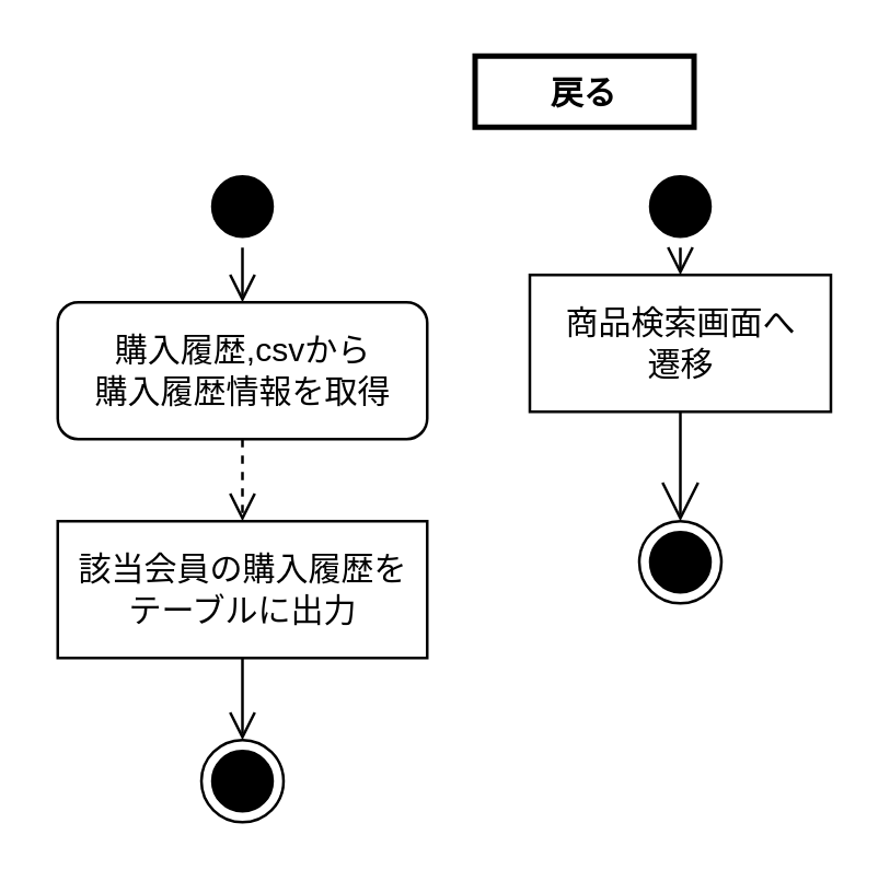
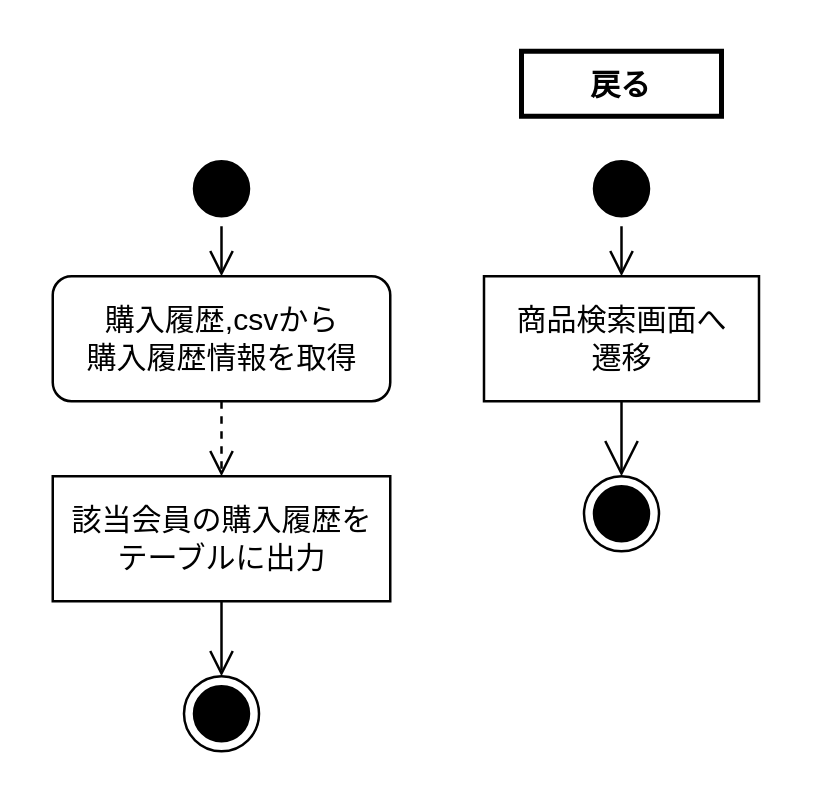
  <mxCell id="0" />
  <mxCell id="1" parent="0" />
  <mxCell id="2" value="" style="ellipse;html=1;shape=startState;fillColor=#000000;strokeColor=#000000;" parent="1" vertex="1"><mxGeometry x="233" y="60" width="30" height="30" as="geometry" /></mxCell>
  <mxCell id="3" value="" style="edgeStyle=orthogonalEdgeStyle;html=1;verticalAlign=bottom;endArrow=open;endSize=8;strokeColor=#000000;" parent="1" source="2" target="4" edge="1"><mxGeometry relative="1" as="geometry"><mxPoint x="249" y="150" as="targetPoint" /></mxGeometry></mxCell>
- <mxCell id="4" value="商品検索画面へ&lt;br&gt;遷移" style="html=1;fillColor=#FFFFFF;fontColor=#000000;strokeColor=#000000;" parent="1" vertex="1"><mxGeometry x="193" y="100" width="110" height="50" as="geometry" /></mxCell>
- <mxCell id="5" value="戻る" style="text;align=center;fontStyle=1;verticalAlign=middle;spacingLeft=3;spacingRight=3;strokeColor=#000000;rotatable=0;points=[[0,0.5],[1,0.5]];portConstraint=eastwest;fontColor=#000000;fillColor=#FFFFFF;strokeWidth=2;" parent="1" vertex="1"><mxGeometry x="173" y="20" width="80" height="26" as="geometry" /></mxCell>
+ <mxCell id="4" value="商品検索画面へ&lt;br&gt;遷移" style="html=1;fillColor=#FFFFFF;fontColor=#000000;strokeColor=#000000;" parent="1" vertex="1"><mxGeometry x="193" y="110" width="110" height="50" as="geometry" /></mxCell>
+ <mxCell id="5" value="戻る" style="text;align=center;fontStyle=1;verticalAlign=middle;spacingLeft=3;spacingRight=3;strokeColor=#000000;rotatable=0;points=[[0,0.5],[1,0.5]];portConstraint=eastwest;fontColor=#000000;fillColor=#FFFFFF;strokeWidth=2;" parent="1" vertex="1"><mxGeometry x="208" y="20" width="80" height="26" as="geometry" /></mxCell>
  <mxCell id="6" value="" style="ellipse;html=1;shape=endState;fillColor=#000000;strokeColor=#000000;fontColor=#000000;" parent="1" vertex="1"><mxGeometry x="233" y="190" width="30" height="30" as="geometry" /></mxCell>
  <mxCell id="7" value="" style="endArrow=open;endFill=1;endSize=12;html=1;strokeColor=#000000;fontColor=#000000;exitX=0.5;exitY=1;exitDx=0;exitDy=0;entryX=0.5;entryY=0;entryDx=0;entryDy=0;" parent="1" source="4" target="6" edge="1"><mxGeometry width="160" relative="1" as="geometry"><mxPoint x="419" y="530" as="sourcePoint" /><mxPoint x="579" y="530" as="targetPoint" /></mxGeometry></mxCell>
  <mxCell id="8" value="" style="ellipse;html=1;shape=startState;fillColor=#000000;strokeColor=#000000;" parent="1" vertex="1"><mxGeometry x="73" y="60" width="30" height="30" as="geometry" /></mxCell>
  <mxCell id="9" value="" style="edgeStyle=orthogonalEdgeStyle;html=1;verticalAlign=bottom;endArrow=open;endSize=8;strokeColor=#000000;entryX=0.5;entryY=0;entryDx=0;entryDy=0;exitX=0.5;exitY=1;exitDx=0;exitDy=0;" parent="1" source="8" edge="1" target="10"><mxGeometry relative="1" as="geometry"><mxPoint x="88" y="110" as="targetPoint" /><mxPoint x="-63" y="100" as="sourcePoint" /></mxGeometry></mxCell>
  <mxCell id="10" value="購入履歴,csvから&lt;br&gt;購入履歴情報を取得" style="html=1;fillColor=#FFFFFF;fontColor=#000000;strokeColor=#000000;rounded=1;" parent="1" vertex="1"><mxGeometry x="20.5" y="110" width="135" height="50" as="geometry" /></mxCell>
  <mxCell id="11" value="" style="ellipse;html=1;shape=endState;fillColor=#000000;strokeColor=#000000;fontColor=#000000;" parent="1" vertex="1"><mxGeometry x="73" y="270" width="30" height="30" as="geometry" /></mxCell>
  <mxCell id="12" value="" style="edgeStyle=orthogonalEdgeStyle;html=1;verticalAlign=bottom;endArrow=open;endSize=8;strokeColor=#000000;dashed=1;" parent="1" source="10" target="13" edge="1"><mxGeometry relative="1" as="geometry"><mxPoint x="298.5" y="241" as="targetPoint" /><mxPoint x="138" y="160" as="sourcePoint" /></mxGeometry></mxCell>
  <mxCell id="13" value="該当会員の購入履歴を&lt;br&gt;テーブルに出力" style="html=1;fillColor=#FFFFFF;fontColor=#000000;strokeColor=#000000;" vertex="1" parent="1"><mxGeometry x="20.5" y="190" width="135" height="50" as="geometry" /></mxCell>
  <mxCell id="14" value="" style="edgeStyle=orthogonalEdgeStyle;html=1;verticalAlign=bottom;endArrow=open;endSize=8;strokeColor=#000000;entryX=0.5;entryY=0;entryDx=0;entryDy=0;" edge="1" parent="1" source="13" target="11"><mxGeometry relative="1" as="geometry"><mxPoint x="98" y="200" as="targetPoint" /><mxPoint x="98" y="170" as="sourcePoint" /></mxGeometry></mxCell>
